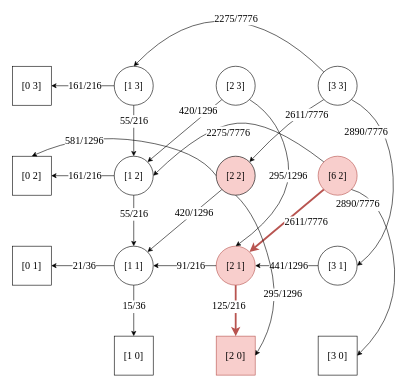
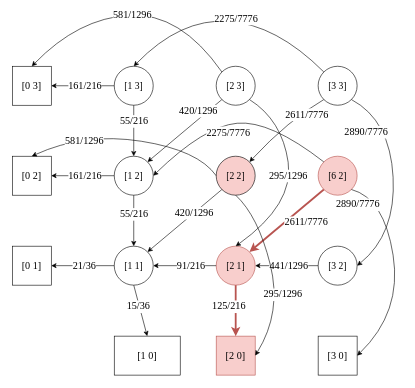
  <mxCell id="0" />
  <mxCell id="1" parent="0" />
  <mxCell id="2" value="&lt;p style=&quot;font-size: 16px&quot;&gt;&lt;font face=&quot;Lucida Console&quot;&gt;[3 3]&lt;/font&gt;&lt;/p&gt;" style="ellipse;whiteSpace=wrap;html=1;aspect=fixed;" parent="1" vertex="1"><mxGeometry x="530" y="110" width="65" height="65" as="geometry" /></mxCell>
  <mxCell id="3" value="&lt;p style=&quot;font-size: 16px&quot;&gt;&lt;font face=&quot;Lucida Console&quot;&gt;[2 3]&lt;/font&gt;&lt;/p&gt;" style="ellipse;whiteSpace=wrap;html=1;aspect=fixed;" parent="1" vertex="1"><mxGeometry x="360" y="110" width="65" height="65" as="geometry" /></mxCell>
  <mxCell id="4" value="&lt;p style=&quot;font-size: 16px&quot;&gt;&lt;font face=&quot;Lucida Console&quot;&gt;[1 3]&lt;/font&gt;&lt;/p&gt;" style="ellipse;whiteSpace=wrap;html=1;aspect=fixed;" parent="1" vertex="1"><mxGeometry x="190" y="110" width="65" height="65" as="geometry" /></mxCell>
  <mxCell id="5" value="&lt;p style=&quot;font-size: 16px&quot;&gt;&lt;font face=&quot;Lucida Console&quot;&gt;[6 2]&lt;/font&gt;&lt;/p&gt;" style="ellipse;whiteSpace=wrap;html=1;aspect=fixed;fillColor=#f8cecc;strokeColor=#b85450;" parent="1" vertex="1"><mxGeometry x="530" y="260" width="65" height="65" as="geometry" /></mxCell>
- <mxCell id="6" value="&lt;p style=&quot;font-size: 16px&quot;&gt;&lt;font face=&quot;Lucida Console&quot;&gt;[3 1]&lt;/font&gt;&lt;/p&gt;" style="ellipse;whiteSpace=wrap;html=1;aspect=fixed;" parent="1" vertex="1"><mxGeometry x="530" y="410" width="65" height="65" as="geometry" /></mxCell>
+ <mxCell id="6" value="&lt;p style=&quot;font-size: 16px&quot;&gt;&lt;font face=&quot;Lucida Console&quot;&gt;[3 2]&lt;/font&gt;&lt;/p&gt;" style="ellipse;whiteSpace=wrap;html=1;aspect=fixed;" parent="1" vertex="1"><mxGeometry x="530" y="410" width="65" height="65" as="geometry" /></mxCell>
  <mxCell id="7" value="&lt;p style=&quot;font-size: 16px&quot;&gt;&lt;font face=&quot;Lucida Console&quot;&gt;[2 2]&lt;/font&gt;&lt;/p&gt;" style="ellipse;whiteSpace=wrap;html=1;aspect=fixed;fillColor=#f8cecc;" parent="1" vertex="1"><mxGeometry x="360" y="260" width="65" height="65" as="geometry" /></mxCell>
  <mxCell id="8" value="&lt;font face=&quot;Lucida Console&quot; style=&quot;font-size: 17px;&quot;&gt;[0 3]&lt;/font&gt;" style="whiteSpace=wrap;html=1;aspect=fixed;fontSize=17;" parent="1" vertex="1"><mxGeometry x="20" y="110" width="65" height="65" as="geometry" /></mxCell>
  <mxCell id="9" value="&lt;font face=&quot;Lucida Console&quot; style=&quot;font-size: 17px&quot;&gt;[3 0]&lt;/font&gt;" style="whiteSpace=wrap;html=1;aspect=fixed;fontSize=17;" parent="1" vertex="1"><mxGeometry x="530" y="560" width="65" height="65" as="geometry" /></mxCell>
  <mxCell id="10" value="&lt;font face=&quot;Lucida Console&quot; style=&quot;font-size: 17px&quot;&gt;[2 0]&lt;/font&gt;" style="whiteSpace=wrap;html=1;aspect=fixed;fontSize=17;fillColor=#f8cecc;strokeColor=#b85450;" parent="1" vertex="1"><mxGeometry x="360" y="560" width="65" height="65" as="geometry" /></mxCell>
- <mxCell id="11" value="&lt;font face=&quot;Lucida Console&quot; style=&quot;font-size: 17px&quot;&gt;[1 0]&lt;/font&gt;" style="whiteSpace=wrap;html=1;aspect=fixed;fontSize=17;" parent="1" vertex="1"><mxGeometry x="190" y="560" width="65" height="65" as="geometry" /></mxCell>
+ <mxCell id="11" value="&lt;font face=&quot;Lucida Console&quot; style=&quot;font-size: 17px&quot;&gt;[1 0]&lt;/font&gt;" style="whiteSpace=wrap;html=1;aspect=fixed;fontSize=17;" parent="1" vertex="1"><mxGeometry x="190" y="560" width="110" height="65" as="geometry" /></mxCell>
  <mxCell id="12" value="&lt;font face=&quot;Lucida Console&quot; style=&quot;font-size: 17px&quot;&gt;[0 2]&lt;/font&gt;" style="whiteSpace=wrap;html=1;aspect=fixed;fontSize=17;" parent="1" vertex="1"><mxGeometry x="20" y="260" width="65" height="65" as="geometry" /></mxCell>
  <mxCell id="13" value="&lt;font face=&quot;Lucida Console&quot; style=&quot;font-size: 17px&quot;&gt;[0 1]&lt;/font&gt;" style="whiteSpace=wrap;html=1;aspect=fixed;fontSize=17;" parent="1" vertex="1"><mxGeometry x="20" y="410" width="65" height="65" as="geometry" /></mxCell>
  <mxCell id="14" value="&lt;p style=&quot;font-size: 16px&quot;&gt;&lt;font face=&quot;Lucida Console&quot;&gt;[1 2]&lt;/font&gt;&lt;/p&gt;" style="ellipse;whiteSpace=wrap;html=1;aspect=fixed;" parent="1" vertex="1"><mxGeometry x="190" y="260" width="65" height="65" as="geometry" /></mxCell>
  <mxCell id="15" value="&lt;p style=&quot;font-size: 16px&quot;&gt;&lt;font face=&quot;Lucida Console&quot;&gt;[2 1]&lt;/font&gt;&lt;/p&gt;" style="ellipse;whiteSpace=wrap;html=1;aspect=fixed;fillColor=#f8cecc;strokeColor=#b85450;" parent="1" vertex="1"><mxGeometry x="360" y="410" width="65" height="65" as="geometry" /></mxCell>
  <mxCell id="16" value="&lt;p style=&quot;font-size: 16px&quot;&gt;&lt;font face=&quot;Lucida Console&quot;&gt;[1 1]&lt;/font&gt;&lt;/p&gt;" style="ellipse;whiteSpace=wrap;html=1;aspect=fixed;" parent="1" vertex="1"><mxGeometry x="190" y="410" width="65" height="65" as="geometry" /></mxCell>
  <mxCell id="17" value="" style="endArrow=classic;html=1;fontSize=17;exitX=0;exitY=1;exitDx=0;exitDy=0;entryX=1;entryY=0;entryDx=0;entryDy=0;" parent="1" source="7" target="16" edge="1"><mxGeometry width="50" height="50" relative="1" as="geometry"><mxPoint x="359.999" y="320.001" as="sourcePoint" /><mxPoint x="235.961" y="424.039" as="targetPoint" /></mxGeometry></mxCell>
  <mxCell id="18" value="420/1296" style="edgeLabel;html=1;align=center;verticalAlign=middle;resizable=0;points=[];fontSize=17;fontFamily=Lucida Console;" parent="17" vertex="1" connectable="0"><mxGeometry x="-0.254" relative="1" as="geometry"><mxPoint x="-1" as="offset" /></mxGeometry></mxCell>
  <mxCell id="19" value="" style="endArrow=classic;html=1;fontSize=17;exitX=0.5;exitY=1;exitDx=0;exitDy=0;entryX=0.5;entryY=0;entryDx=0;entryDy=0;" parent="1" source="16" target="11" edge="1"><mxGeometry width="50" height="50" relative="1" as="geometry"><mxPoint x="559.519" y="185.481" as="sourcePoint" /><mxPoint x="435.481" y="289.519" as="targetPoint" /></mxGeometry></mxCell>
  <mxCell id="20" value="15/36" style="edgeLabel;html=1;align=center;verticalAlign=middle;resizable=0;points=[];fontSize=17;fontFamily=Lucida Console;" parent="19" vertex="1" connectable="0"><mxGeometry x="-0.412" y="-1" relative="1" as="geometry"><mxPoint x="1" y="10" as="offset" /></mxGeometry></mxCell>
  <mxCell id="21" value="" style="endArrow=classic;html=1;fontSize=17;exitX=0;exitY=0.5;exitDx=0;exitDy=0;entryX=1;entryY=0.5;entryDx=0;entryDy=0;" parent="1" source="16" target="13" edge="1"><mxGeometry width="50" height="50" relative="1" as="geometry"><mxPoint x="254.999" y="325.001" as="sourcePoint" /><mxPoint x="120" y="440" as="targetPoint" /></mxGeometry></mxCell>
  <mxCell id="22" value="&lt;font face=&quot;Lucida Console&quot;&gt;21/36&lt;/font&gt;" style="edgeLabel;html=1;align=center;verticalAlign=middle;resizable=0;points=[];fontSize=17;" parent="21" vertex="1" connectable="0"><mxGeometry x="-0.238" y="3" relative="1" as="geometry"><mxPoint x="-11" y="-3" as="offset" /></mxGeometry></mxCell>
  <mxCell id="23" value="" style="endArrow=classic;html=1;fontSize=17;exitX=0.5;exitY=1;exitDx=0;exitDy=0;entryX=0.5;entryY=0;entryDx=0;entryDy=0;fillColor=#f8cecc;strokeColor=#b85450;strokeWidth=3;" parent="1" source="15" target="10" edge="1"><mxGeometry width="50" height="50" relative="1" as="geometry"><mxPoint x="579.519" y="205.481" as="sourcePoint" /><mxPoint x="455.481" y="309.519" as="targetPoint" /></mxGeometry></mxCell>
  <mxCell id="24" value="125/216" style="edgeLabel;html=1;align=center;verticalAlign=middle;resizable=0;points=[];fontSize=17;fontFamily=Lucida Console;" parent="23" vertex="1" connectable="0"><mxGeometry x="-0.412" y="1" relative="1" as="geometry"><mxPoint x="-13" y="10" as="offset" /></mxGeometry></mxCell>
  <mxCell id="25" value="" style="endArrow=classic;html=1;fontSize=17;exitX=0;exitY=0.5;exitDx=0;exitDy=0;entryX=1;entryY=0.5;entryDx=0;entryDy=0;" parent="1" source="14" target="12" edge="1"><mxGeometry width="50" height="50" relative="1" as="geometry"><mxPoint x="599.519" y="225.481" as="sourcePoint" /><mxPoint x="475.481" y="329.519" as="targetPoint" /></mxGeometry></mxCell>
  <mxCell id="26" value="161/216" style="edgeLabel;html=1;align=center;verticalAlign=middle;resizable=0;points=[];fontSize=17;fontFamily=Lucida Console;" parent="25" vertex="1" connectable="0"><mxGeometry x="-0.257" y="-1" relative="1" as="geometry"><mxPoint x="-11" y="1" as="offset" /></mxGeometry></mxCell>
  <mxCell id="27" value="" style="endArrow=classic;html=1;fontSize=17;exitX=0;exitY=0.5;exitDx=0;exitDy=0;entryX=1;entryY=0.5;entryDx=0;entryDy=0;" parent="1" source="4" target="8" edge="1"><mxGeometry width="50" height="50" relative="1" as="geometry"><mxPoint x="190" y="210" as="sourcePoint" /><mxPoint x="85" y="210" as="targetPoint" /></mxGeometry></mxCell>
  <mxCell id="28" value="161/216" style="edgeLabel;html=1;align=center;verticalAlign=middle;resizable=0;points=[];fontSize=17;fontFamily=Lucida Console;" parent="27" vertex="1" connectable="0"><mxGeometry x="-0.448" relative="1" as="geometry"><mxPoint x="-21" as="offset" /></mxGeometry></mxCell>
  <mxCell id="29" value="" style="endArrow=classic;html=1;fontSize=17;exitX=0.5;exitY=1;exitDx=0;exitDy=0;entryX=0.5;entryY=0;entryDx=0;entryDy=0;" parent="1" source="14" target="16" edge="1"><mxGeometry width="50" height="50" relative="1" as="geometry"><mxPoint x="210" y="312.5" as="sourcePoint" /><mxPoint x="105" y="312.5" as="targetPoint" /></mxGeometry></mxCell>
  <mxCell id="30" value="55/216" style="edgeLabel;html=1;align=center;verticalAlign=middle;resizable=0;points=[];fontSize=17;fontFamily=Lucida Console;" parent="29" vertex="1" connectable="0"><mxGeometry x="-0.271" relative="1" as="geometry"><mxPoint as="offset" /></mxGeometry></mxCell>
  <mxCell id="31" value="" style="endArrow=classic;html=1;fontSize=17;exitX=0.5;exitY=1;exitDx=0;exitDy=0;entryX=0.5;entryY=0;entryDx=0;entryDy=0;" parent="1" source="4" target="14" edge="1"><mxGeometry width="50" height="50" relative="1" as="geometry"><mxPoint x="220" y="322.5" as="sourcePoint" /><mxPoint x="115" y="322.5" as="targetPoint" /></mxGeometry></mxCell>
  <mxCell id="32" value="55/216" style="edgeLabel;html=1;align=center;verticalAlign=middle;resizable=0;points=[];fontSize=17;fontFamily=Lucida Console;" parent="31" vertex="1" connectable="0"><mxGeometry x="-0.388" relative="1" as="geometry"><mxPoint as="offset" /></mxGeometry></mxCell>
  <mxCell id="33" value="" style="endArrow=classic;html=1;fontSize=17;exitX=0;exitY=0.5;exitDx=0;exitDy=0;entryX=1;entryY=0.5;entryDx=0;entryDy=0;" parent="1" source="6" target="15" edge="1"><mxGeometry width="50" height="50" relative="1" as="geometry"><mxPoint x="230" y="332.5" as="sourcePoint" /><mxPoint x="420" y="360" as="targetPoint" /></mxGeometry></mxCell>
  <mxCell id="34" value="441/1296" style="edgeLabel;html=1;align=center;verticalAlign=middle;resizable=0;points=[];fontSize=17;fontFamily=Lucida Console;" parent="33" vertex="1" connectable="0"><mxGeometry x="-0.181" y="1" relative="1" as="geometry"><mxPoint x="-7" y="-1" as="offset" /></mxGeometry></mxCell>
  <mxCell id="35" value="" style="endArrow=classic;html=1;fontSize=17;exitX=0;exitY=0.5;exitDx=0;exitDy=0;entryX=1;entryY=0.5;entryDx=0;entryDy=0;" parent="1" source="15" target="16" edge="1"><mxGeometry width="50" height="50" relative="1" as="geometry"><mxPoint x="240" y="342.5" as="sourcePoint" /><mxPoint x="135" y="342.5" as="targetPoint" /></mxGeometry></mxCell>
  <mxCell id="36" value="91/216" style="edgeLabel;html=1;align=center;verticalAlign=middle;resizable=0;points=[];fontSize=17;fontFamily=Lucida Console;" parent="35" vertex="1" connectable="0"><mxGeometry x="-0.181" y="1" relative="1" as="geometry"><mxPoint as="offset" /></mxGeometry></mxCell>
  <mxCell id="37" value="" style="endArrow=classic;html=1;fontSize=17;exitX=0;exitY=1;exitDx=0;exitDy=0;entryX=1;entryY=0;entryDx=0;entryDy=0;" parent="1" source="3" target="14" edge="1"><mxGeometry width="50" height="50" relative="1" as="geometry"><mxPoint x="250" y="352.5" as="sourcePoint" /><mxPoint x="145" y="352.5" as="targetPoint" /></mxGeometry></mxCell>
  <mxCell id="38" value="420/1296" style="edgeLabel;html=1;align=center;verticalAlign=middle;resizable=0;points=[];fontSize=17;fontFamily=Lucida Console;" parent="37" vertex="1" connectable="0"><mxGeometry x="-0.632" relative="1" as="geometry"><mxPoint x="-17" as="offset" /></mxGeometry></mxCell>
  <mxCell id="39" value="" style="endArrow=classic;html=1;fontSize=17;exitX=0;exitY=1;exitDx=0;exitDy=0;entryX=1;entryY=0;entryDx=0;entryDy=0;fillColor=#f8cecc;strokeColor=#b85450;strokeWidth=3;" parent="1" source="5" target="15" edge="1"><mxGeometry width="50" height="50" relative="1" as="geometry"><mxPoint x="260" y="362.5" as="sourcePoint" /><mxPoint x="155" y="362.5" as="targetPoint" /></mxGeometry></mxCell>
  <mxCell id="40" value="2611/7776" style="edgeLabel;html=1;align=center;verticalAlign=middle;resizable=0;points=[];fontSize=17;fontFamily=Lucida Console;" parent="39" vertex="1" connectable="0"><mxGeometry x="-0.545" y="1" relative="1" as="geometry"><mxPoint x="-2" y="30" as="offset" /></mxGeometry></mxCell>
  <mxCell id="41" value="" style="curved=1;endArrow=classic;html=1;fontSize=17;exitX=0;exitY=0;exitDx=0;exitDy=0;entryX=0.5;entryY=0;entryDx=0;entryDy=0;" parent="1" source="2" target="4" edge="1"><mxGeometry width="50" height="50" relative="1" as="geometry"><mxPoint x="370" y="50" as="sourcePoint" /><mxPoint x="420" y="0" as="targetPoint" /><Array as="points"><mxPoint x="460" y="40" /><mxPoint x="300" y="30" /></Array></mxGeometry></mxCell>
  <mxCell id="42" value="2275/7776" style="edgeLabel;html=1;align=center;verticalAlign=middle;resizable=0;points=[];fontSize=17;fontFamily=Lucida Console;" parent="41" vertex="1" connectable="0"><mxGeometry x="-0.036" y="-1" relative="1" as="geometry"><mxPoint x="5" y="-4" as="offset" /></mxGeometry></mxCell>
  <mxCell id="43" value="" style="curved=1;endArrow=classic;html=1;fontSize=17;exitX=1;exitY=1;exitDx=0;exitDy=0;entryX=1;entryY=0.5;entryDx=0;entryDy=0;" parent="1" source="2" target="6" edge="1"><mxGeometry width="50" height="50" relative="1" as="geometry"><mxPoint x="549.519" y="129.519" as="sourcePoint" /><mxPoint x="232.5" y="120" as="targetPoint" /><Array as="points"><mxPoint x="650" y="200" /><mxPoint x="660" y="390" /></Array></mxGeometry></mxCell>
  <mxCell id="44" value="2890/7776" style="edgeLabel;html=1;align=center;verticalAlign=middle;resizable=0;points=[];fontSize=17;fontFamily=Lucida Console;" parent="43" vertex="1" connectable="0"><mxGeometry x="-0.365" y="-15" relative="1" as="geometry"><mxPoint x="-27" y="-18" as="offset" /></mxGeometry></mxCell>
+ <mxCell id="45" value="581/1296" style="curved=1;endArrow=classic;html=1;fontSize=17;exitX=0;exitY=0;exitDx=0;exitDy=0;entryX=0.5;entryY=0;entryDx=0;entryDy=0;fontFamily=Lucida Console;" parent="1" source="3" target="8" edge="1"><mxGeometry width="50" height="50" relative="1" as="geometry"><mxPoint x="150" y="40" as="sourcePoint" /><mxPoint x="200" y="-10" as="targetPoint" /><Array as="points"><mxPoint x="300" y="20" /><mxPoint x="130" y="30" /></Array></mxGeometry></mxCell>
  <mxCell id="46" value="" style="curved=1;endArrow=classic;html=1;fontSize=17;exitX=1;exitY=1;exitDx=0;exitDy=0;entryX=1;entryY=0.5;entryDx=0;entryDy=0;" parent="1" source="5" target="9" edge="1"><mxGeometry width="50" height="50" relative="1" as="geometry"><mxPoint x="340" y="0" as="sourcePoint" /><mxPoint x="390" y="-50" as="targetPoint" /><Array as="points"><mxPoint x="640" y="330" /><mxPoint x="670" y="520" /></Array></mxGeometry></mxCell>
  <mxCell id="47" value="2890/7776" style="edgeLabel;html=1;align=center;verticalAlign=middle;resizable=0;points=[];fontSize=17;fontFamily=Lucida Console;" parent="46" vertex="1" connectable="0"><mxGeometry x="-0.504" y="-8" relative="1" as="geometry"><mxPoint x="-42" y="-22" as="offset" /></mxGeometry></mxCell>
  <mxCell id="48" value="" style="curved=1;endArrow=classic;html=1;fontSize=17;exitX=1;exitY=1;exitDx=0;exitDy=0;entryX=0.5;entryY=0;entryDx=0;entryDy=0;" parent="1" source="3" target="15" edge="1"><mxGeometry width="50" height="50" relative="1" as="geometry"><mxPoint x="10" y="40" as="sourcePoint" /><mxPoint x="60" y="-10" as="targetPoint" /><Array as="points"><mxPoint x="470" y="200" /><mxPoint x="490" y="340" /></Array></mxGeometry></mxCell>
  <mxCell id="49" value="295/1296" style="edgeLabel;html=1;align=center;verticalAlign=middle;resizable=0;points=[];fontSize=17;fontFamily=Lucida Console;" parent="48" vertex="1" connectable="0"><mxGeometry x="-0.31" y="-4" relative="1" as="geometry"><mxPoint x="7" y="45" as="offset" /></mxGeometry></mxCell>
  <mxCell id="50" value="" style="curved=1;endArrow=classic;html=1;fontSize=17;exitX=0;exitY=0;exitDx=0;exitDy=0;entryX=1;entryY=0.5;entryDx=0;entryDy=0;" parent="1" source="5" target="14" edge="1"><mxGeometry width="50" height="50" relative="1" as="geometry"><mxPoint x="-10" y="30" as="sourcePoint" /><mxPoint x="40" y="-20" as="targetPoint" /><Array as="points"><mxPoint x="450" y="200" /><mxPoint x="340" y="210" /></Array></mxGeometry></mxCell>
  <mxCell id="51" value="2275/7776" style="edgeLabel;html=1;align=center;verticalAlign=middle;resizable=0;points=[];fontSize=17;fontFamily=Lucida Console;" parent="50" vertex="1" connectable="0"><mxGeometry x="-0.143" y="1" relative="1" as="geometry"><mxPoint x="-37" y="16" as="offset" /></mxGeometry></mxCell>
  <mxCell id="52" value="" style="curved=1;endArrow=classic;html=1;fontSize=17;exitX=0.5;exitY=1;exitDx=0;exitDy=0;entryX=1;entryY=0.5;entryDx=0;entryDy=0;" parent="1" source="7" target="10" edge="1"><mxGeometry width="50" height="50" relative="1" as="geometry"><mxPoint x="-150" y="360" as="sourcePoint" /><mxPoint x="-100" y="310" as="targetPoint" /><Array as="points"><mxPoint x="430" y="360" /><mxPoint x="470" y="520" /></Array></mxGeometry></mxCell>
  <mxCell id="53" value="295/1296" style="edgeLabel;html=1;align=center;verticalAlign=middle;resizable=0;points=[];fontSize=17;fontFamily=Lucida Console;" parent="52" vertex="1" connectable="0"><mxGeometry x="0.352" y="-12" relative="1" as="geometry"><mxPoint x="15" y="-21" as="offset" /></mxGeometry></mxCell>
  <mxCell id="54" value="" style="curved=1;endArrow=classic;html=1;fontSize=17;exitX=0;exitY=0.5;exitDx=0;exitDy=0;entryX=0.5;entryY=0;entryDx=0;entryDy=0;" parent="1" source="7" target="12" edge="1"><mxGeometry width="50" height="50" relative="1" as="geometry"><mxPoint x="-60" y="290" as="sourcePoint" /><mxPoint x="-10" y="240" as="targetPoint" /><Array as="points"><mxPoint x="330" y="250" /><mxPoint x="140" y="220" /></Array></mxGeometry></mxCell>
  <mxCell id="55" value="581/1296" style="edgeLabel;html=1;align=center;verticalAlign=middle;resizable=0;points=[];fontSize=17;fontFamily=Lucida Console;" parent="54" vertex="1" connectable="0"><mxGeometry x="0.477" y="13" relative="1" as="geometry"><mxPoint x="1" as="offset" /></mxGeometry></mxCell>
  <mxCell id="56" value="" style="curved=1;endArrow=classic;html=1;fontSize=17;exitX=0;exitY=1;exitDx=0;exitDy=0;entryX=1;entryY=0;entryDx=0;entryDy=0;" parent="1" source="2" target="7" edge="1"><mxGeometry width="50" height="50" relative="1" as="geometry"><mxPoint x="40" y="50" as="sourcePoint" /><mxPoint x="-10" y="50" as="targetPoint" /><Array as="points"><mxPoint x="480" y="200" /></Array></mxGeometry></mxCell>
  <mxCell id="57" value="2611/7776" style="edgeLabel;html=1;align=center;verticalAlign=middle;resizable=0;points=[];fontSize=17;fontFamily=Lucida Console;" parent="56" vertex="1" connectable="0"><mxGeometry x="-0.689" y="-3" relative="1" as="geometry"><mxPoint x="-6" y="15" as="offset" /></mxGeometry></mxCell>
